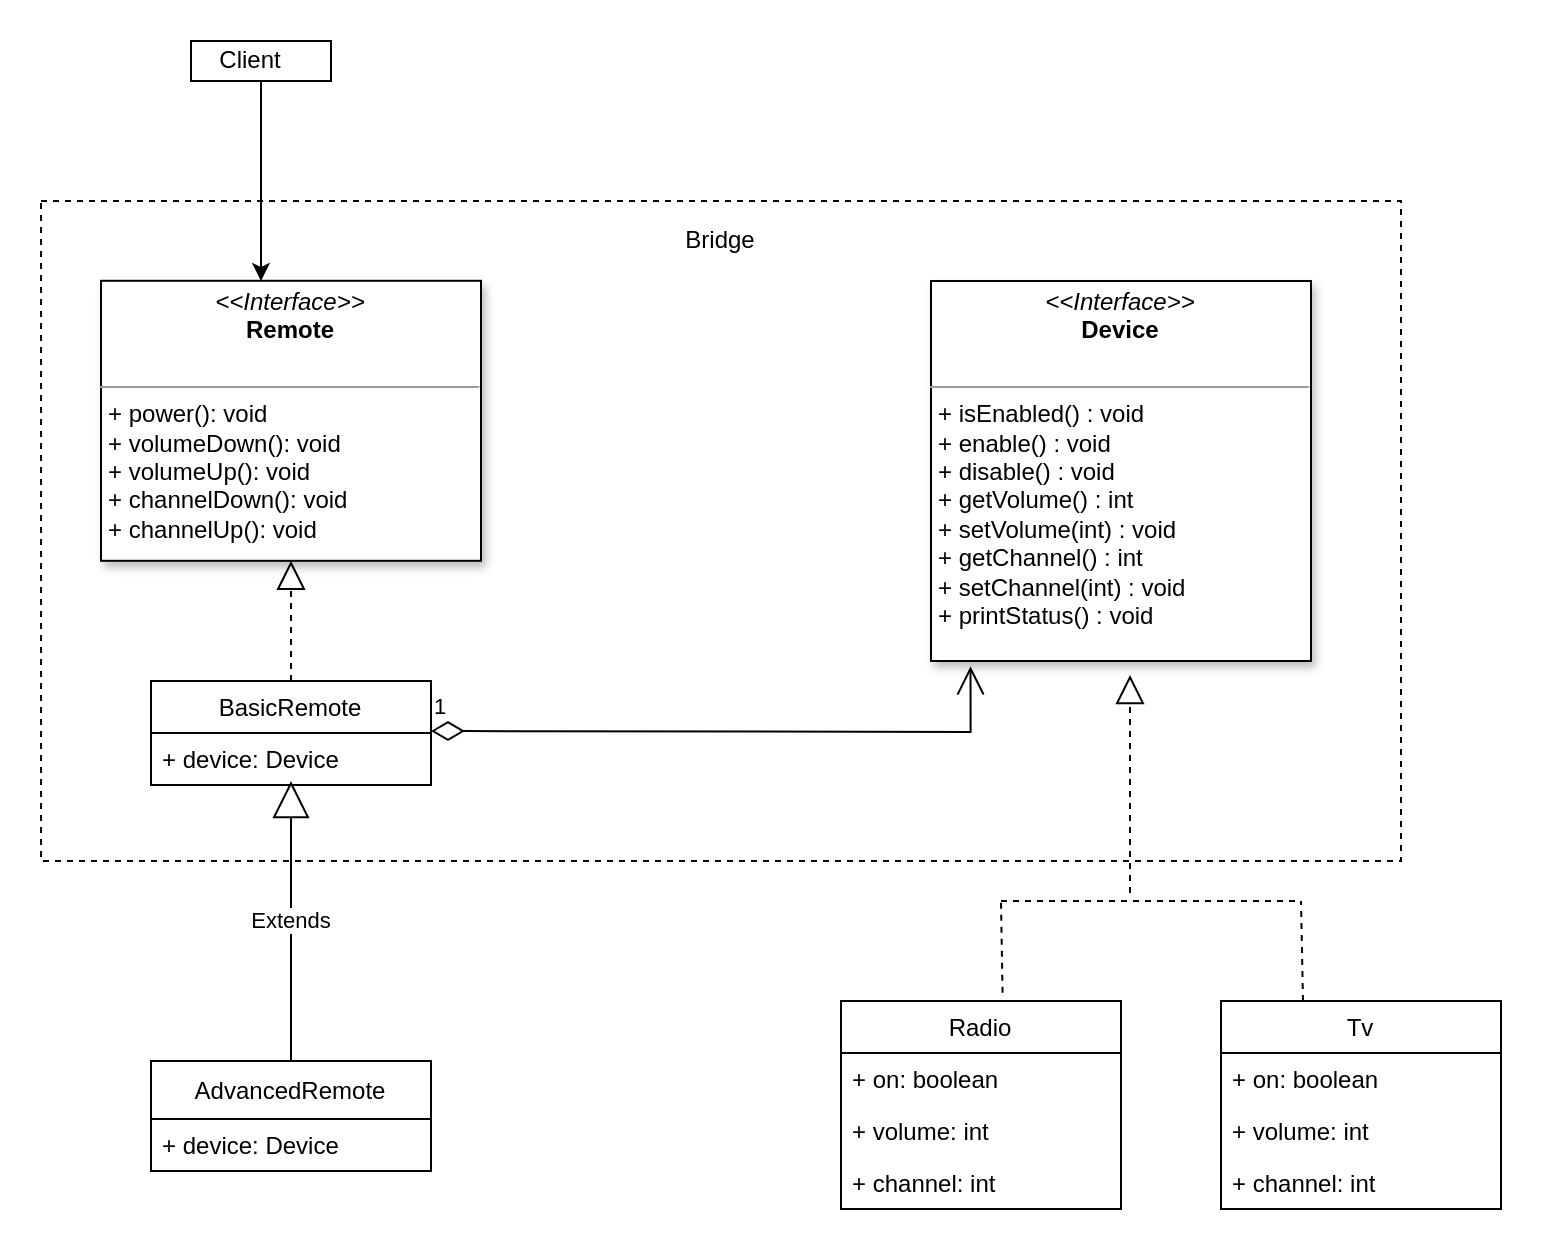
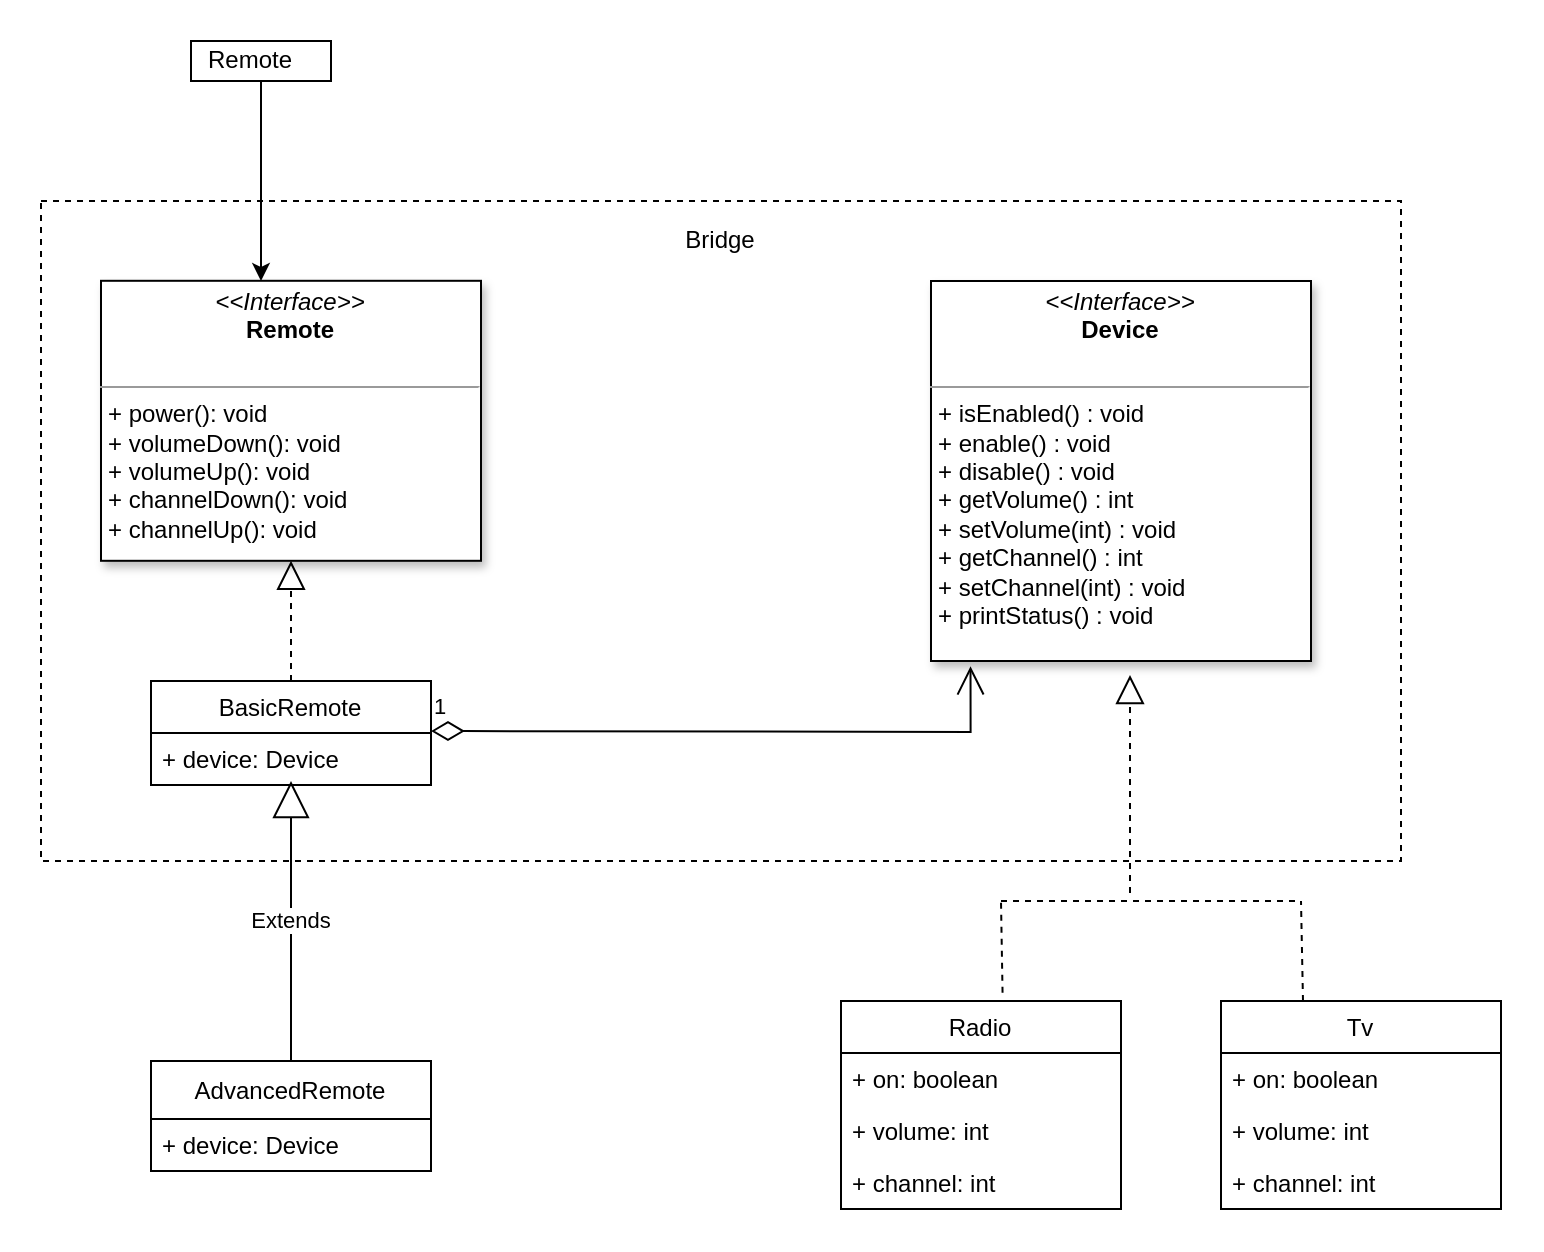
  <mxCell id="0" />
  <mxCell id="1" parent="0" />
  <mxCell id="2" value="" style="rounded=0;whiteSpace=wrap;html=1;shadow=0;dashed=1;" vertex="1" parent="1"><mxGeometry x="20" y="100" width="680" height="330" as="geometry" /></mxCell>
  <mxCell id="3" value="Radio" style="swimlane;fontStyle=0;childLayout=stackLayout;horizontal=1;startSize=26;fillColor=none;horizontalStack=0;resizeParent=1;resizeParentMax=0;resizeLast=0;collapsible=1;marginBottom=0;" vertex="1" parent="1"><mxGeometry x="420" y="500" width="140" height="104" as="geometry"><mxRectangle x="50" y="170" width="60" height="26" as="alternateBounds" /></mxGeometry></mxCell>
  <mxCell id="4" value="+ on: boolean" style="text;strokeColor=none;fillColor=none;align=left;verticalAlign=top;spacingLeft=4;spacingRight=4;overflow=hidden;rotatable=0;points=[[0,0.5],[1,0.5]];portConstraint=eastwest;" vertex="1" parent="3"><mxGeometry y="26" width="140" height="26" as="geometry" /></mxCell>
  <mxCell id="5" value="+ volume: int" style="text;strokeColor=none;fillColor=none;align=left;verticalAlign=top;spacingLeft=4;spacingRight=4;overflow=hidden;rotatable=0;points=[[0,0.5],[1,0.5]];portConstraint=eastwest;" vertex="1" parent="3"><mxGeometry y="52" width="140" height="26" as="geometry" /></mxCell>
  <mxCell id="6" value="+ channel: int" style="text;strokeColor=none;fillColor=none;align=left;verticalAlign=top;spacingLeft=4;spacingRight=4;overflow=hidden;rotatable=0;points=[[0,0.5],[1,0.5]];portConstraint=eastwest;" vertex="1" parent="3"><mxGeometry y="78" width="140" height="26" as="geometry" /></mxCell>
  <mxCell id="7" value="Tv" style="swimlane;fontStyle=0;childLayout=stackLayout;horizontal=1;startSize=26;fillColor=none;horizontalStack=0;resizeParent=1;resizeParentMax=0;resizeLast=0;collapsible=1;marginBottom=0;" vertex="1" parent="1"><mxGeometry x="610" y="500" width="140" height="104" as="geometry" /></mxCell>
  <mxCell id="8" value="+ on: boolean" style="text;strokeColor=none;fillColor=none;align=left;verticalAlign=top;spacingLeft=4;spacingRight=4;overflow=hidden;rotatable=0;points=[[0,0.5],[1,0.5]];portConstraint=eastwest;" vertex="1" parent="7"><mxGeometry y="26" width="140" height="26" as="geometry" /></mxCell>
  <mxCell id="9" value="+ volume: int" style="text;strokeColor=none;fillColor=none;align=left;verticalAlign=top;spacingLeft=4;spacingRight=4;overflow=hidden;rotatable=0;points=[[0,0.5],[1,0.5]];portConstraint=eastwest;" vertex="1" parent="7"><mxGeometry y="52" width="140" height="26" as="geometry" /></mxCell>
  <mxCell id="10" value="+ channel: int" style="text;strokeColor=none;fillColor=none;align=left;verticalAlign=top;spacingLeft=4;spacingRight=4;overflow=hidden;rotatable=0;points=[[0,0.5],[1,0.5]];portConstraint=eastwest;" vertex="1" parent="7"><mxGeometry y="78" width="140" height="26" as="geometry" /></mxCell>
  <mxCell id="11" value="BasicRemote" style="swimlane;fontStyle=0;childLayout=stackLayout;horizontal=1;startSize=26;fillColor=none;horizontalStack=0;resizeParent=1;resizeParentMax=0;resizeLast=0;collapsible=1;marginBottom=0;" vertex="1" parent="1"><mxGeometry x="75" y="340" width="140" height="52" as="geometry" /></mxCell>
  <mxCell id="12" value="+ device: Device" style="text;strokeColor=none;fillColor=none;align=left;verticalAlign=top;spacingLeft=4;spacingRight=4;overflow=hidden;rotatable=0;points=[[0,0.5],[1,0.5]];portConstraint=eastwest;" vertex="1" parent="11"><mxGeometry y="26" width="140" height="26" as="geometry" /></mxCell>
  <mxCell id="13" value="AdvancedRemote" style="swimlane;fontStyle=0;childLayout=stackLayout;horizontal=1;startSize=29;fillColor=none;horizontalStack=0;resizeParent=1;resizeParentMax=0;resizeLast=0;collapsible=1;marginBottom=0;" vertex="1" parent="1"><mxGeometry x="75" y="530" width="140" height="55" as="geometry" /></mxCell>
  <mxCell id="14" value="+ device: Device" style="text;strokeColor=none;fillColor=none;align=left;verticalAlign=top;spacingLeft=4;spacingRight=4;overflow=hidden;rotatable=0;points=[[0,0.5],[1,0.5]];portConstraint=eastwest;" vertex="1" parent="13"><mxGeometry y="29" width="140" height="26" as="geometry" /></mxCell>
  <mxCell id="15" value="" style="endArrow=block;dashed=1;endFill=0;endSize=12;html=1;exitX=0.5;exitY=0;exitDx=0;exitDy=0;entryX=0.5;entryY=1;entryDx=0;entryDy=0;" edge="1" parent="1" source="11" target="22"><mxGeometry width="160" relative="1" as="geometry"><mxPoint x="20" y="210" as="sourcePoint" /><mxPoint x="145" y="190" as="targetPoint" /></mxGeometry></mxCell>
  <mxCell id="16" value="Extends" style="endArrow=block;endSize=16;endFill=0;html=1;exitX=0.5;exitY=0;exitDx=0;exitDy=0;" edge="1" parent="1" source="13"><mxGeometry width="160" relative="1" as="geometry"><mxPoint x="145" y="370" as="sourcePoint" /><mxPoint x="145" y="390" as="targetPoint" /></mxGeometry></mxCell>
  <mxCell id="17" value="&lt;p style=&quot;margin: 0px ; margin-top: 4px ; text-align: center&quot;&gt;&lt;i&gt;&amp;lt;&amp;lt;Interface&amp;gt;&amp;gt;&lt;/i&gt;&lt;br&gt;&lt;b&gt;Device&lt;/b&gt;&lt;/p&gt;&lt;p style=&quot;margin: 0px ; margin-left: 4px&quot;&gt;&lt;br&gt;&lt;/p&gt;&lt;hr size=&quot;1&quot;&gt;&lt;p style=&quot;margin: 0px ; margin-left: 4px&quot;&gt;+ isEnabled() : void&lt;br&gt;+ enable() : void&lt;/p&gt;&lt;p style=&quot;margin: 0px ; margin-left: 4px&quot;&gt;+ disable() : void&lt;/p&gt;&lt;p style=&quot;margin: 0px ; margin-left: 4px&quot;&gt;+ getVolume() : int&lt;/p&gt;&lt;p style=&quot;margin: 0px ; margin-left: 4px&quot;&gt;+ setVolume(int) : void&lt;/p&gt;&lt;p style=&quot;margin: 0px ; margin-left: 4px&quot;&gt;+ getChannel() : int&lt;/p&gt;&lt;p style=&quot;margin: 0px ; margin-left: 4px&quot;&gt;+ setChannel(int) : void&lt;/p&gt;&lt;p style=&quot;margin: 0px ; margin-left: 4px&quot;&gt;+ printStatus() : void&lt;/p&gt;" style="verticalAlign=top;align=left;overflow=fill;fontSize=12;fontFamily=Helvetica;html=1;shadow=1;" vertex="1" parent="1"><mxGeometry x="465" y="140" width="190" height="190" as="geometry" /></mxCell>
  <mxCell id="18" value="" style="endArrow=block;dashed=1;endFill=0;endSize=12;html=1;edgeStyle=orthogonalEdgeStyle;rounded=0;startSize=5;" edge="1" parent="1"><mxGeometry width="160" relative="1" as="geometry"><mxPoint x="564.5" y="446" as="sourcePoint" /><mxPoint x="564.5" y="337" as="targetPoint" /></mxGeometry></mxCell>
  <mxCell id="19" value="" style="endArrow=none;dashed=1;html=1;" edge="1" parent="1"><mxGeometry width="50" height="50" relative="1" as="geometry"><mxPoint x="500" y="450" as="sourcePoint" /><mxPoint x="650" y="450" as="targetPoint" /><Array as="points"><mxPoint x="580" y="450" /></Array></mxGeometry></mxCell>
  <mxCell id="20" value="" style="endArrow=none;dashed=1;html=1;exitX=0.577;exitY=-0.04;exitDx=0;exitDy=0;exitPerimeter=0;" edge="1" parent="1" source="3"><mxGeometry width="50" height="50" relative="1" as="geometry"><mxPoint x="500" y="490" as="sourcePoint" /><mxPoint x="500" y="450" as="targetPoint" /></mxGeometry></mxCell>
  <mxCell id="21" value="" style="endArrow=none;dashed=1;html=1;exitX=0.577;exitY=-0.04;exitDx=0;exitDy=0;exitPerimeter=0;" edge="1" parent="1"><mxGeometry width="50" height="50" relative="1" as="geometry"><mxPoint x="651" y="500" as="sourcePoint" /><mxPoint x="650" y="450" as="targetPoint" /></mxGeometry></mxCell>
  <mxCell id="22" value="&lt;p style=&quot;margin: 0px ; margin-top: 4px ; text-align: center&quot;&gt;&lt;i&gt;&amp;lt;&amp;lt;Interface&amp;gt;&amp;gt;&lt;/i&gt;&lt;br&gt;&lt;b&gt;Remote&lt;/b&gt;&lt;/p&gt;&lt;p style=&quot;margin: 0px ; margin-left: 4px&quot;&gt;&lt;br&gt;&lt;/p&gt;&lt;hr size=&quot;1&quot;&gt;&lt;p style=&quot;margin: 0px ; margin-left: 4px&quot;&gt;+ power(): void&lt;br&gt;+ volumeDown(): void&lt;/p&gt;&lt;p style=&quot;margin: 0px ; margin-left: 4px&quot;&gt;+ volumeUp(): void&lt;/p&gt;&lt;p style=&quot;margin: 0px ; margin-left: 4px&quot;&gt;+ channelDown(): void&lt;/p&gt;&lt;p style=&quot;margin: 0px ; margin-left: 4px&quot;&gt;+ channelUp(): void&lt;/p&gt;" style="verticalAlign=top;align=left;overflow=fill;fontSize=12;fontFamily=Helvetica;html=1;shadow=1;" vertex="1" parent="1"><mxGeometry x="50" y="139.9" width="190" height="140" as="geometry" /></mxCell>
  <mxCell id="23" value="1" style="endArrow=open;html=1;endSize=12;startArrow=diamondThin;startSize=14;startFill=0;edgeStyle=orthogonalEdgeStyle;align=left;verticalAlign=bottom;rounded=0;entryX=0.104;entryY=1.014;entryDx=0;entryDy=0;entryPerimeter=0;" edge="1" parent="1" target="17"><mxGeometry x="-1" y="3" relative="1" as="geometry"><mxPoint x="215" y="365" as="sourcePoint" /><mxPoint x="310" y="230" as="targetPoint" /></mxGeometry></mxCell>
  <mxCell id="24" value="Bridge" style="text;html=1;strokeColor=none;fillColor=none;align=center;verticalAlign=middle;whiteSpace=wrap;rounded=0;shadow=0;dashed=1;" vertex="1" parent="1"><mxGeometry x="340" y="110" width="40" height="20" as="geometry" /></mxCell>
  <mxCell id="25" value="" style="rounded=0;whiteSpace=wrap;html=1;shadow=0;" vertex="1" parent="1"><mxGeometry x="95" y="20" width="70" height="20" as="geometry" /></mxCell>
- <mxCell id="26" value="Client" style="text;html=1;strokeColor=none;fillColor=none;align=center;verticalAlign=middle;whiteSpace=wrap;rounded=0;shadow=0;" vertex="1" parent="1"><mxGeometry x="105" y="20" width="40" height="20" as="geometry" /></mxCell>
+ <mxCell id="26" value="Remote" style="text;html=1;strokeColor=none;fillColor=none;align=center;verticalAlign=middle;whiteSpace=wrap;rounded=0;shadow=0;" vertex="1" parent="1"><mxGeometry x="105" y="20" width="40" height="20" as="geometry" /></mxCell>
  <mxCell id="27" value="" style="endArrow=classic;html=1;exitX=0.5;exitY=1;exitDx=0;exitDy=0;entryX=0.162;entryY=0.121;entryDx=0;entryDy=0;entryPerimeter=0;" edge="1" parent="1"><mxGeometry width="50" height="50" relative="1" as="geometry"><mxPoint x="130" y="40" as="sourcePoint" /><mxPoint x="130" y="140" as="targetPoint" /></mxGeometry></mxCell>
